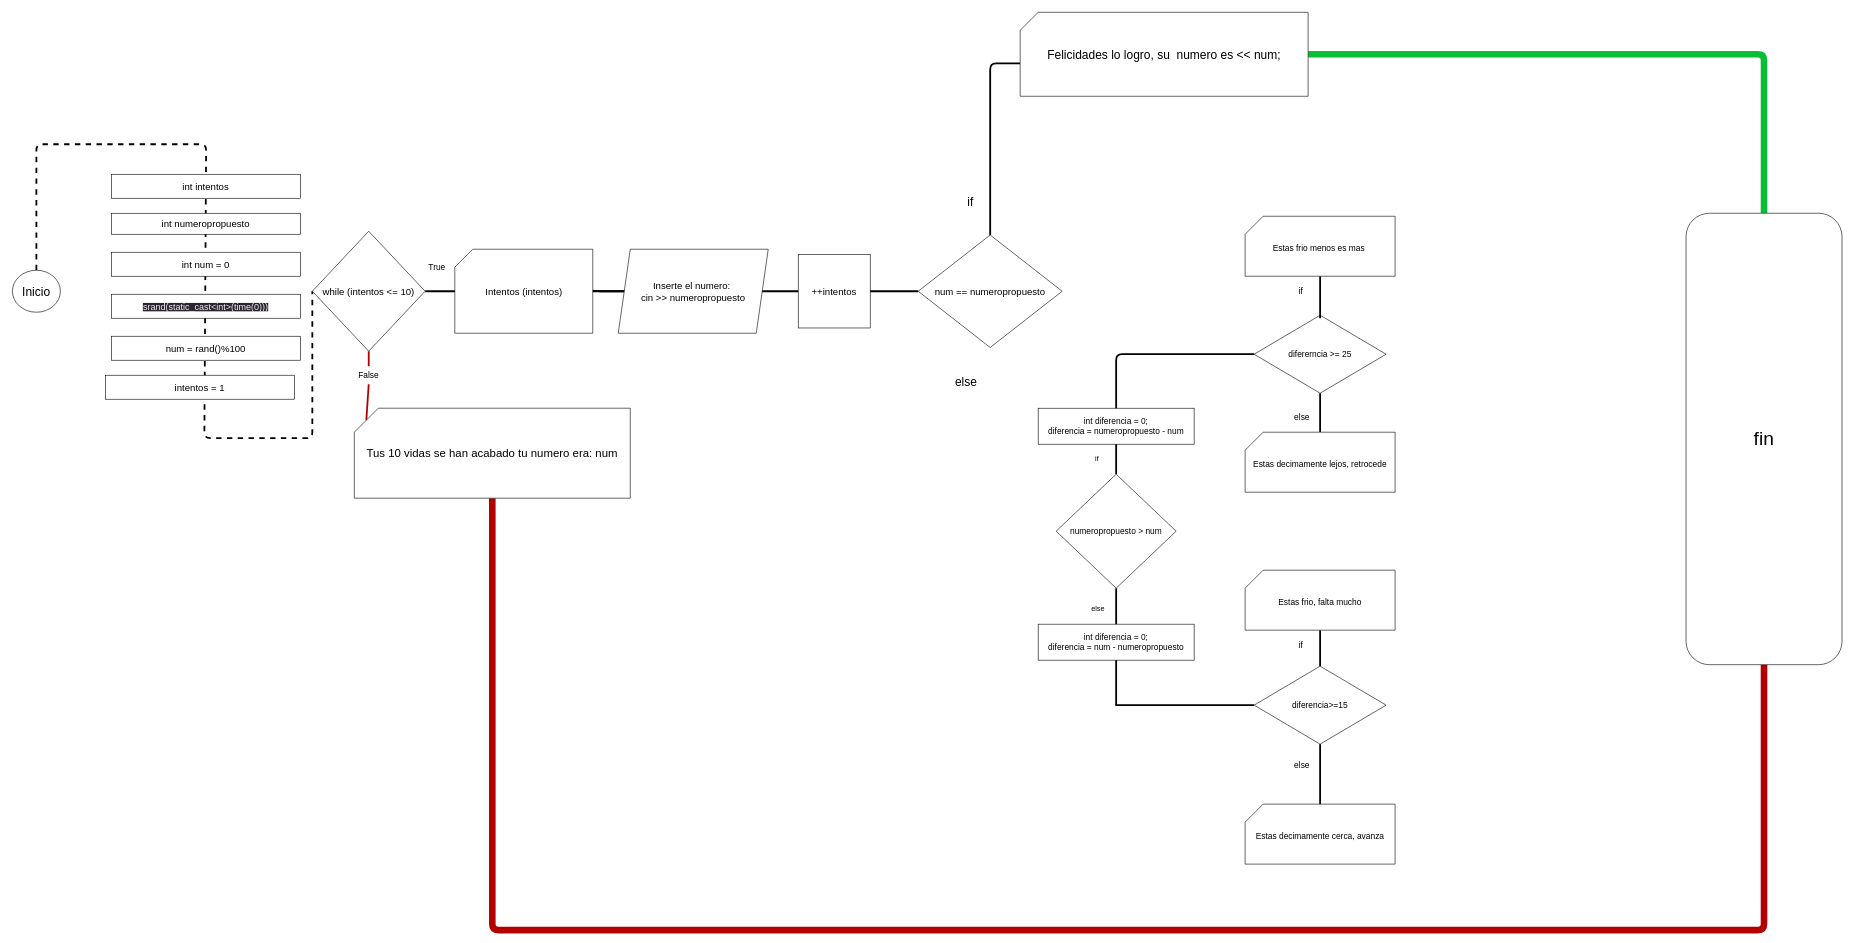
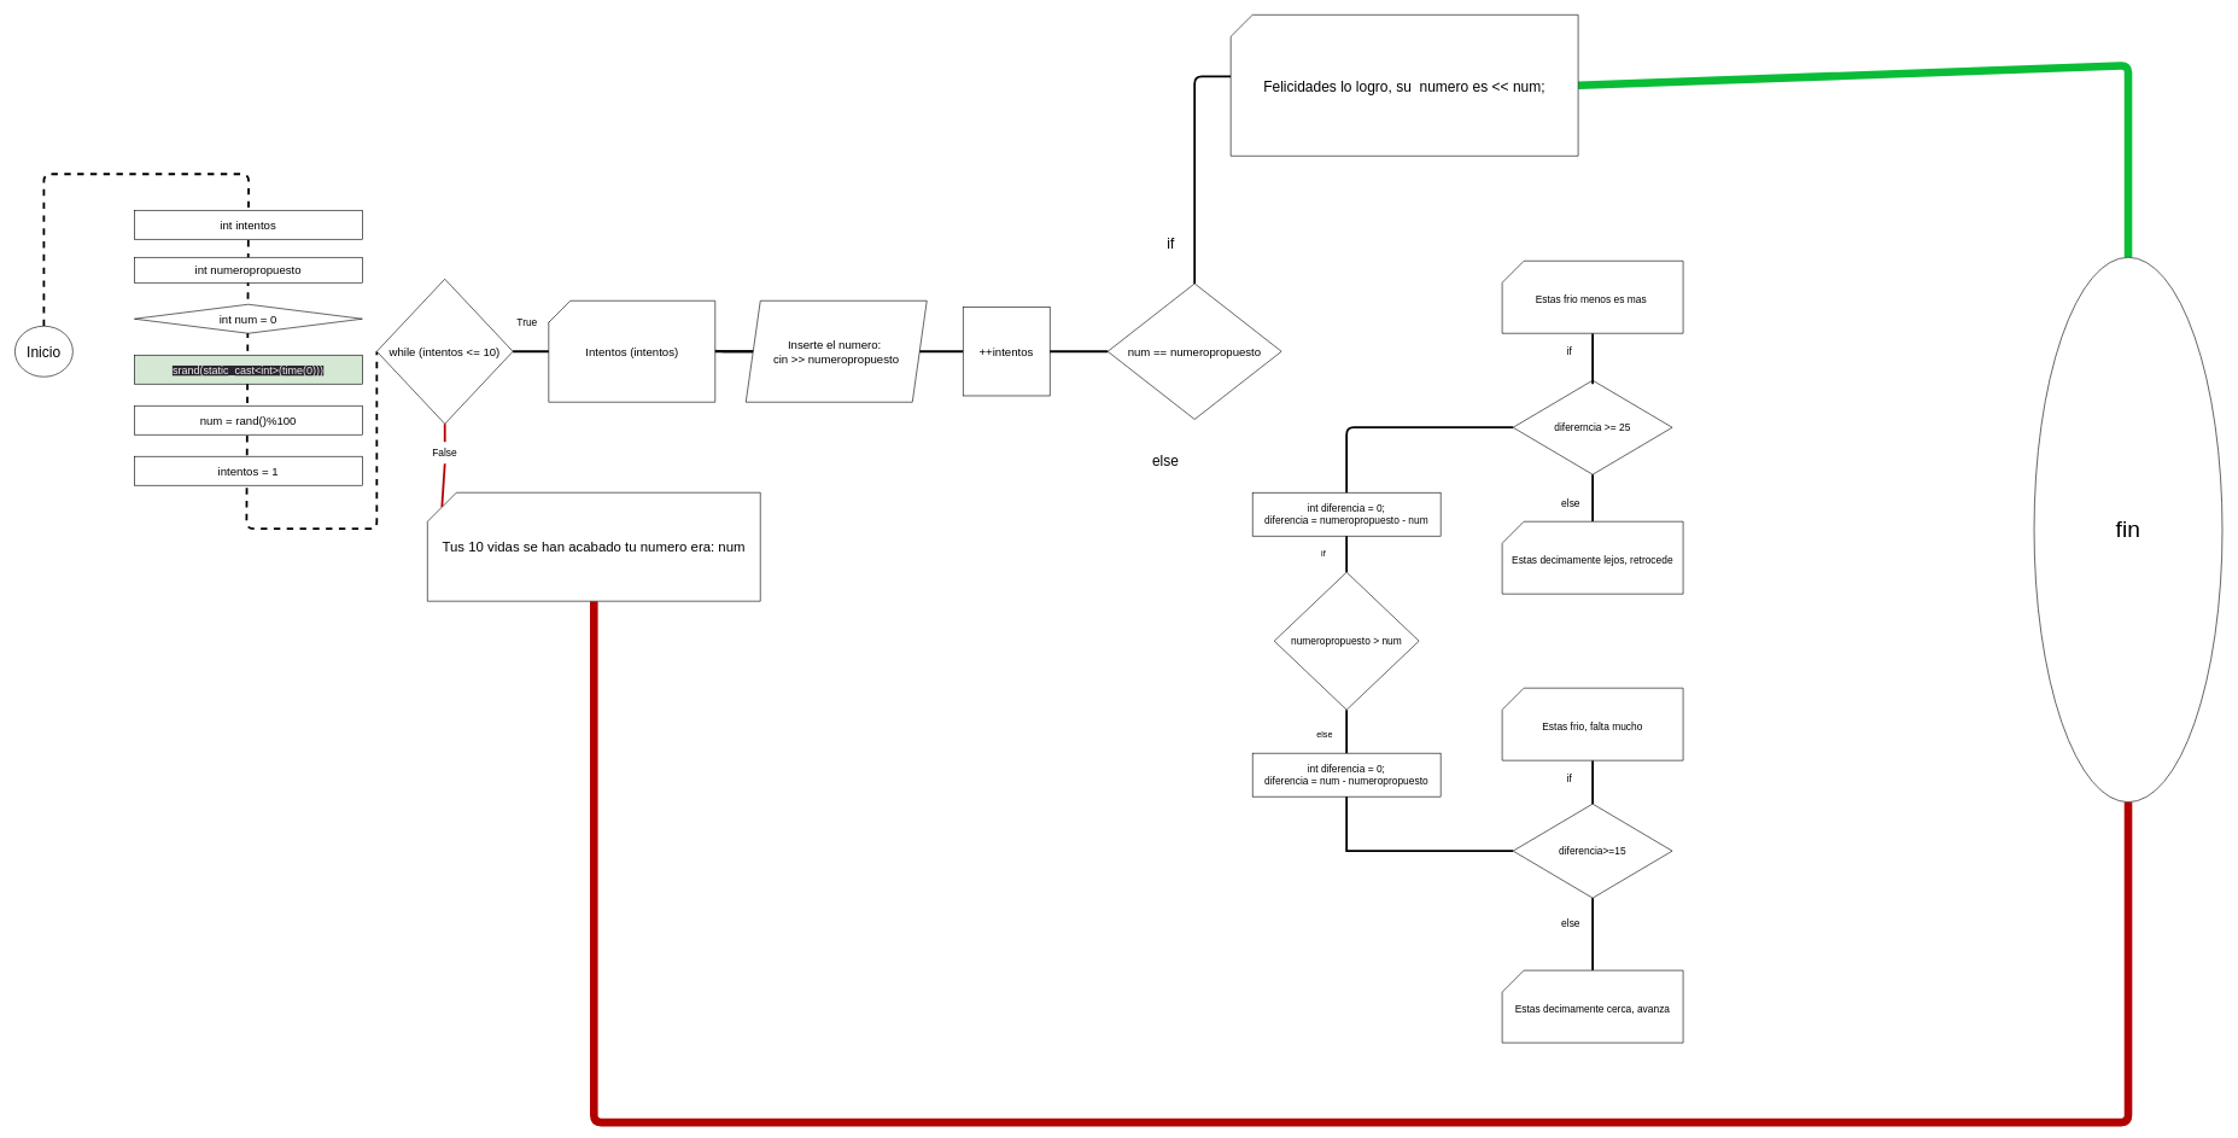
  <mxCell id="0" />
  <mxCell id="1" parent="0" />
  <mxCell id="2" style="edgeStyle=none;html=1;exitX=0.5;exitY=0;exitDx=0;exitDy=0;strokeWidth=3;fontSize=19;endArrow=none;endFill=0;entryX=0;entryY=0.5;entryDx=0;entryDy=0;dashed=1;" parent="1" source="3" target="11" edge="1"><mxGeometry relative="1" as="geometry"><mxPoint x="540" y="710" as="targetPoint" /><Array as="points"><mxPoint x="60" y="240" /><mxPoint x="343" y="240" /><mxPoint x="340" y="730" /><mxPoint x="520" y="730" /></Array></mxGeometry></mxCell>
  <mxCell id="3" value="&lt;font style=&quot;font-size: 20px;&quot;&gt;Inicio&lt;/font&gt;" style="ellipse;whiteSpace=wrap;html=1;" parent="1" vertex="1"><mxGeometry x="20" y="450" width="80" height="70" as="geometry" /></mxCell>
  <mxCell id="4" value="&lt;font style=&quot;font-size: 16px;&quot;&gt;int intentos&lt;/font&gt;" style="rounded=0;whiteSpace=wrap;html=1;" parent="1" vertex="1"><mxGeometry x="185" y="290" width="315" height="40" as="geometry" /></mxCell>
  <mxCell id="5" value="&lt;font style=&quot;font-size: 16px;&quot;&gt;int numeropropuesto&lt;/font&gt;" style="rounded=0;whiteSpace=wrap;html=1;" parent="1" vertex="1"><mxGeometry x="185" y="355" width="315" height="35" as="geometry" /></mxCell>
- <mxCell id="6" value="&lt;font style=&quot;font-size: 16px;&quot;&gt;int num = 0&lt;/font&gt;" style="rounded=0;whiteSpace=wrap;html=1;" parent="1" vertex="1"><mxGeometry x="185" y="420" width="315" height="40" as="geometry" /></mxCell>
+ <mxCell id="6" value="&lt;font style=&quot;font-size: 16px;&quot;&gt;int num = 0&lt;/font&gt;" style="rhombus;whiteSpace=wrap;html=1;" parent="1" vertex="1"><mxGeometry x="185" y="420" width="315" height="40" as="geometry" /></mxCell>
  <mxCell id="7" value="&lt;font style=&quot;font-size: 16px;&quot;&gt;num = rand()%100&lt;/font&gt;" style="rounded=0;whiteSpace=wrap;html=1;" parent="1" vertex="1"><mxGeometry x="185" y="560" width="315" height="40" as="geometry" /></mxCell>
- <mxCell id="8" value="&lt;font style=&quot;font-size: 16px;&quot;&gt;intentos = 1&lt;/font&gt;" style="rounded=0;whiteSpace=wrap;html=1;" parent="1" vertex="1"><mxGeometry x="175" y="625" width="315" height="40" as="geometry" /></mxCell>
+ <mxCell id="8" value="&lt;font style=&quot;font-size: 16px;&quot;&gt;intentos = 1&lt;/font&gt;" style="rounded=0;whiteSpace=wrap;html=1;" parent="1" vertex="1"><mxGeometry x="185" y="630" width="315" height="40" as="geometry" /></mxCell>
  <mxCell id="9" style="edgeStyle=none;html=1;exitX=0.5;exitY=1;exitDx=0;exitDy=0;entryX=0.5;entryY=0;entryDx=0;entryDy=0;fontSize=19;strokeWidth=3;endArrow=none;endFill=0;fillColor=#e51400;strokeColor=#B20000;" parent="1" source="11" target="48" edge="1"><mxGeometry relative="1" as="geometry" /></mxCell>
  <mxCell id="10" style="edgeStyle=none;html=1;entryX=0;entryY=0.5;entryDx=0;entryDy=0;strokeWidth=3;fontSize=19;endArrow=none;endFill=0;exitX=1;exitY=0.5;exitDx=0;exitDy=0;" parent="1" source="47" target="18" edge="1"><mxGeometry relative="1" as="geometry"><Array as="points"><mxPoint x="990" y="485" /></Array></mxGeometry></mxCell>
  <mxCell id="11" value="&lt;font style=&quot;font-size: 16px;&quot;&gt;while (intentos &amp;lt;= 10)&lt;/font&gt;" style="rhombus;whiteSpace=wrap;html=1;" parent="1" vertex="1"><mxGeometry x="520" y="385" width="188" height="200" as="geometry" /></mxCell>
  <mxCell id="12" value="" style="edgeStyle=none;html=1;strokeWidth=3;fontSize=19;endArrow=none;endFill=0;" parent="1" source="14" target="15" edge="1"><mxGeometry relative="1" as="geometry" /></mxCell>
  <mxCell id="13" style="edgeStyle=none;html=1;exitX=1;exitY=0.5;exitDx=0;exitDy=0;exitPerimeter=0;entryX=1;entryY=0.5;entryDx=0;entryDy=0;strokeWidth=3;fontSize=19;endArrow=none;endFill=0;" parent="1" source="14" target="11" edge="1"><mxGeometry relative="1" as="geometry" /></mxCell>
  <mxCell id="14" value="&lt;font style=&quot;font-size: 16px;&quot;&gt;Intentos (intentos)&lt;/font&gt;" style="shape=card;whiteSpace=wrap;html=1;" parent="1" vertex="1"><mxGeometry x="757.5" y="415" width="230" height="140" as="geometry" /></mxCell>
  <mxCell id="15" value="&lt;font style=&quot;font-size: 16px;&quot;&gt;Inserte el numero:&amp;nbsp;&lt;br&gt;cin &amp;gt;&amp;gt; numeropropuesto&lt;/font&gt;" style="shape=parallelogram;perimeter=parallelogramPerimeter;whiteSpace=wrap;html=1;fixedSize=1;" parent="1" vertex="1"><mxGeometry x="1030" y="415" width="250" height="140" as="geometry" /></mxCell>
  <mxCell id="16" value="&lt;font style=&quot;font-size: 16px;&quot;&gt;++intentos&lt;/font&gt;" style="rounded=0;whiteSpace=wrap;html=1;" parent="1" vertex="1"><mxGeometry x="1330" y="423.75" width="120" height="122.5" as="geometry" /></mxCell>
  <mxCell id="17" style="edgeStyle=none;html=1;exitX=0.5;exitY=0;exitDx=0;exitDy=0;strokeWidth=3;fontSize=20;endArrow=none;endFill=0;entryX=0;entryY=0;entryDx=0;entryDy=85;entryPerimeter=0;" parent="1" source="18" target="26" edge="1"><mxGeometry relative="1" as="geometry"><mxPoint x="1649" y="80" as="targetPoint" /><Array as="points"><mxPoint x="1650" y="105" /></Array></mxGeometry></mxCell>
  <mxCell id="18" value="&lt;font style=&quot;font-size: 16px;&quot;&gt;num == numeropropuesto&lt;/font&gt;" style="rhombus;whiteSpace=wrap;html=1;" parent="1" vertex="1"><mxGeometry x="1530" y="391.25" width="240" height="187.5" as="geometry" /></mxCell>
  <mxCell id="19" style="edgeStyle=none;html=1;exitX=0.5;exitY=0;exitDx=0;exitDy=0;strokeWidth=3;fontSize=20;endArrow=none;endFill=0;entryX=0;entryY=0.5;entryDx=0;entryDy=0;" parent="1" source="21" target="22" edge="1"><mxGeometry relative="1" as="geometry"><mxPoint x="1860.182" y="590" as="targetPoint" /><Array as="points"><mxPoint x="1860" y="590" /></Array></mxGeometry></mxCell>
  <mxCell id="20" style="edgeStyle=none;html=1;exitX=0.5;exitY=1;exitDx=0;exitDy=0;strokeWidth=3;fontSize=20;endArrow=none;endFill=0;entryX=0;entryY=0.5;entryDx=0;entryDy=0;rounded=0;" parent="1" source="21" target="23" edge="1"><mxGeometry relative="1" as="geometry"><mxPoint x="1860.182" y="1230" as="targetPoint" /><Array as="points"><mxPoint x="1860" y="1175" /></Array></mxGeometry></mxCell>
  <mxCell id="21" value="&lt;font style=&quot;font-size: 14px;&quot;&gt;numeropropuesto &amp;gt; num&lt;/font&gt;" style="rhombus;whiteSpace=wrap;html=1;" parent="1" vertex="1"><mxGeometry x="1760" y="790" width="200" height="190" as="geometry" /></mxCell>
  <mxCell id="22" value="&lt;font style=&quot;font-size: 14px;&quot;&gt;difererncia &amp;gt;= 25&lt;/font&gt;" style="rhombus;whiteSpace=wrap;html=1;" parent="1" vertex="1"><mxGeometry x="2090" y="525" width="220" height="130" as="geometry" /></mxCell>
  <mxCell id="23" value="&lt;font style=&quot;font-size: 14px;&quot;&gt;diferencia&amp;gt;=15&lt;/font&gt;" style="rhombus;whiteSpace=wrap;html=1;" parent="1" vertex="1"><mxGeometry x="2090" y="1110" width="220" height="130" as="geometry" /></mxCell>
- <mxCell id="24" value="&lt;span style=&quot;color: rgb(240, 240, 240); font-family: Helvetica; font-style: normal; font-variant-ligatures: normal; font-variant-caps: normal; font-weight: 400; letter-spacing: normal; orphans: 2; text-align: center; text-indent: 0px; text-transform: none; widows: 2; word-spacing: 0px; -webkit-text-stroke-width: 0px; background-color: rgb(42, 37, 47); text-decoration-thickness: initial; text-decoration-style: initial; text-decoration-color: initial; float: none; display: inline !important;&quot;&gt;&lt;font style=&quot;font-size: 15px;&quot;&gt;srand(static_cast&amp;lt;int&amp;gt;(time(0)))&lt;/font&gt;&lt;/span&gt;" style="rounded=0;whiteSpace=wrap;html=1;" parent="1" vertex="1"><mxGeometry x="185" y="490" width="315" height="40" as="geometry" /></mxCell>
+ <mxCell id="24" value="&lt;span style=&quot;color: rgb(240, 240, 240); font-family: Helvetica; font-style: normal; font-variant-ligatures: normal; font-variant-caps: normal; font-weight: 400; letter-spacing: normal; orphans: 2; text-align: center; text-indent: 0px; text-transform: none; widows: 2; word-spacing: 0px; -webkit-text-stroke-width: 0px; background-color: rgb(42, 37, 47); text-decoration-thickness: initial; text-decoration-style: initial; text-decoration-color: initial; float: none; display: inline !important;&quot;&gt;&lt;font style=&quot;font-size: 15px;&quot;&gt;srand(static_cast&amp;lt;int&amp;gt;(time(0)))&lt;/font&gt;&lt;/span&gt;" style="rounded=0;whiteSpace=wrap;html=1;fillColor=#d5e8d4;" parent="1" vertex="1"><mxGeometry x="185" y="490" width="315" height="40" as="geometry" /></mxCell>
  <mxCell id="25" style="edgeStyle=none;html=1;exitX=1;exitY=0.5;exitDx=0;exitDy=0;exitPerimeter=0;fontSize=38;entryX=0.5;entryY=0;entryDx=0;entryDy=0;strokeWidth=11;endArrow=none;endFill=0;fillColor=#008a00;strokeColor=#0abd37;" parent="1" source="26" target="38" edge="1"><mxGeometry relative="1" as="geometry"><mxPoint x="3340" y="92" as="targetPoint" /><Array as="points"><mxPoint x="2940" y="90" /></Array></mxGeometry></mxCell>
- <mxCell id="26" value="&lt;font style=&quot;font-size: 20px;&quot;&gt;Felicidades lo logro, su&amp;nbsp; numero es &amp;lt;&amp;lt; num;&lt;/font&gt;" style="shape=card;whiteSpace=wrap;html=1;" parent="1" vertex="1"><mxGeometry x="1700" y="20" width="480" height="140" as="geometry" /></mxCell>
+ <mxCell id="26" value="&lt;font style=&quot;font-size: 20px;&quot;&gt;Felicidades lo logro, su&amp;nbsp; numero es &amp;lt;&amp;lt; num;&lt;/font&gt;" style="shape=card;whiteSpace=wrap;html=1;" parent="1" vertex="1"><mxGeometry x="1700" y="20" width="480" height="195" as="geometry" /></mxCell>
  <mxCell id="27" value="&lt;font style=&quot;font-size: 14px;&quot;&gt;int diferencia = 0;&lt;br&gt;diferencia = numeropropuesto - num&lt;/font&gt;" style="rounded=0;whiteSpace=wrap;html=1;" parent="1" vertex="1"><mxGeometry x="1730" y="680" width="260" height="60" as="geometry" /></mxCell>
  <mxCell id="28" value="&lt;font style=&quot;font-size: 14px;&quot;&gt;int diferencia = 0;&lt;br&gt;diferencia = num - numeropropuesto&lt;/font&gt;" style="rounded=0;whiteSpace=wrap;html=1;" parent="1" vertex="1"><mxGeometry x="1730" y="1040" width="260" height="60" as="geometry" /></mxCell>
  <mxCell id="29" value="if&amp;nbsp;" style="text;html=1;strokeColor=none;fillColor=none;align=center;verticalAlign=middle;whiteSpace=wrap;rounded=0;" parent="1" vertex="1"><mxGeometry x="1800" y="750" width="60" height="30" as="geometry" /></mxCell>
  <mxCell id="30" value="else" style="text;html=1;strokeColor=none;fillColor=none;align=center;verticalAlign=middle;whiteSpace=wrap;rounded=0;" parent="1" vertex="1"><mxGeometry x="1800" y="1000" width="60" height="30" as="geometry" /></mxCell>
  <mxCell id="31" value="if&amp;nbsp;" style="text;html=1;strokeColor=none;fillColor=none;align=center;verticalAlign=middle;whiteSpace=wrap;rounded=0;fontSize=20;" parent="1" vertex="1"><mxGeometry x="1590" y="320" width="60" height="30" as="geometry" /></mxCell>
  <mxCell id="32" value="&lt;font style=&quot;font-size: 14px;&quot;&gt;else&lt;/font&gt;" style="text;html=1;strokeColor=none;fillColor=none;align=center;verticalAlign=middle;whiteSpace=wrap;rounded=0;" parent="1" vertex="1"><mxGeometry x="2140" y="1260" width="60" height="30" as="geometry" /></mxCell>
  <mxCell id="33" value="&lt;font style=&quot;font-size: 14px;&quot;&gt;else&lt;/font&gt;" style="text;html=1;strokeColor=none;fillColor=none;align=center;verticalAlign=middle;whiteSpace=wrap;rounded=0;" parent="1" vertex="1"><mxGeometry x="2140" y="680" width="60" height="30" as="geometry" /></mxCell>
  <mxCell id="34" value="&lt;font style=&quot;font-size: 14px;&quot;&gt;if&amp;nbsp;&lt;/font&gt;" style="text;html=1;strokeColor=none;fillColor=none;align=center;verticalAlign=middle;whiteSpace=wrap;rounded=0;" parent="1" vertex="1"><mxGeometry x="2140" y="470" width="60" height="30" as="geometry" /></mxCell>
  <mxCell id="35" value="&lt;font style=&quot;font-size: 14px;&quot;&gt;if&amp;nbsp;&lt;/font&gt;" style="text;html=1;strokeColor=none;fillColor=none;align=center;verticalAlign=middle;whiteSpace=wrap;rounded=0;" parent="1" vertex="1"><mxGeometry x="2140" y="1060" width="60" height="30" as="geometry" /></mxCell>
  <mxCell id="36" style="edgeStyle=none;html=1;exitX=0.5;exitY=0;exitDx=0;exitDy=0;exitPerimeter=0;entryX=0.5;entryY=1;entryDx=0;entryDy=0;strokeWidth=3;endArrow=none;endFill=0;" edge="1" parent="1" source="37" target="22"><mxGeometry relative="1" as="geometry" /></mxCell>
  <mxCell id="37" value="&lt;font style=&quot;font-size: 14px;&quot;&gt;Estas decimamente lejos, retrocede&lt;/font&gt;" style="shape=card;whiteSpace=wrap;html=1;fontSize=20;" parent="1" vertex="1"><mxGeometry x="2075" y="720" width="250" height="100" as="geometry" /></mxCell>
- <mxCell id="38" value="&lt;font style=&quot;font-size: 32px;&quot;&gt;fin&lt;/font&gt;" style="whiteSpace=wrap;html=1;fontSize=20;verticalAlign=middle;rounded=1;" parent="1" vertex="1"><mxGeometry x="2810" y="355" width="260" height="752.5" as="geometry" /></mxCell>
+ <mxCell id="38" value="&lt;font style=&quot;font-size: 32px;&quot;&gt;fin&lt;/font&gt;" style="ellipse;whiteSpace=wrap;html=1;fontSize=20;verticalAlign=middle;" parent="1" vertex="1"><mxGeometry x="2810" y="355" width="260" height="752.5" as="geometry" /></mxCell>
  <mxCell id="39" style="edgeStyle=none;html=1;exitX=0.5;exitY=1;exitDx=0;exitDy=0;exitPerimeter=0;strokeWidth=3;fontSize=20;endArrow=none;endFill=0;rounded=1;" parent="1" source="40" edge="1"><mxGeometry relative="1" as="geometry"><Array as="points" /><mxPoint x="2200" y="1110" as="targetPoint" /></mxGeometry></mxCell>
  <mxCell id="40" value="&lt;font style=&quot;font-size: 14px;&quot;&gt;Estas frio, falta mucho&lt;/font&gt;" style="shape=card;whiteSpace=wrap;html=1;fontSize=20;" parent="1" vertex="1"><mxGeometry x="2075" y="950" width="250" height="100" as="geometry" /></mxCell>
  <mxCell id="41" style="edgeStyle=none;html=1;exitX=0.5;exitY=0;exitDx=0;exitDy=0;exitPerimeter=0;strokeWidth=3;endArrow=none;endFill=0;" edge="1" parent="1" source="42" target="23"><mxGeometry relative="1" as="geometry" /></mxCell>
  <mxCell id="42" value="&lt;font style=&quot;font-size: 14px;&quot;&gt;Estas decimamente cerca, avanza&lt;/font&gt;" style="shape=card;whiteSpace=wrap;html=1;fontSize=20;" parent="1" vertex="1"><mxGeometry x="2075" y="1340" width="250" height="100" as="geometry" /></mxCell>
  <mxCell id="43" style="edgeStyle=none;html=1;exitX=0.5;exitY=1;exitDx=0;exitDy=0;exitPerimeter=0;strokeWidth=3;fontSize=20;endArrow=none;endFill=0;" parent="1" source="44" edge="1"><mxGeometry relative="1" as="geometry"><mxPoint x="2200" y="530" as="targetPoint" /></mxGeometry></mxCell>
  <mxCell id="44" value="&lt;font style=&quot;font-size: 14px;&quot;&gt;Estas frio menos es mas&amp;nbsp;&lt;/font&gt;" style="shape=card;whiteSpace=wrap;html=1;fontSize=20;" parent="1" vertex="1"><mxGeometry x="2075" y="360" width="250" height="100" as="geometry" /></mxCell>
  <mxCell id="45" value="" style="edgeStyle=none;html=1;fontSize=19;" parent="1" source="47" target="14" edge="1"><mxGeometry relative="1" as="geometry" /></mxCell>
  <mxCell id="46" style="edgeStyle=none;html=1;exitX=1;exitY=0.5;exitDx=0;exitDy=0;fontSize=19;" parent="1" source="47" target="14" edge="1"><mxGeometry relative="1" as="geometry" /></mxCell>
  <mxCell id="47" value="True" style="text;html=1;strokeColor=none;fillColor=none;align=center;verticalAlign=middle;whiteSpace=wrap;rounded=0;fontSize=14;" parent="1" vertex="1"><mxGeometry x="697.5" y="430" width="60" height="30" as="geometry" /></mxCell>
  <mxCell id="48" value="False" style="text;html=1;strokeColor=none;fillColor=none;align=center;verticalAlign=middle;whiteSpace=wrap;rounded=0;fontSize=14;strokeWidth=6;" parent="1" vertex="1"><mxGeometry x="584" y="610" width="60" height="30" as="geometry" /></mxCell>
  <mxCell id="49" style="edgeStyle=none;html=1;exitX=0.5;exitY=1;exitDx=0;exitDy=0;exitPerimeter=0;fontSize=19;entryX=0.5;entryY=1;entryDx=0;entryDy=0;strokeWidth=11;endArrow=none;endFill=0;fillColor=#e51400;strokeColor=#B20000;" parent="1" source="51" target="38" edge="1"><mxGeometry relative="1" as="geometry"><mxPoint x="2960" y="1550" as="targetPoint" /><Array as="points"><mxPoint x="820" y="1550" /><mxPoint x="2940" y="1550" /></Array></mxGeometry></mxCell>
  <mxCell id="50" style="edgeStyle=none;html=1;exitX=0;exitY=0;exitDx=20;exitDy=20;exitPerimeter=0;entryX=0.5;entryY=1;entryDx=0;entryDy=0;fontSize=19;strokeWidth=3;endArrow=none;endFill=0;fillColor=#e51400;strokeColor=#B20000;" parent="1" source="51" target="48" edge="1"><mxGeometry relative="1" as="geometry" /></mxCell>
  <mxCell id="51" value="&lt;font style=&quot;font-size: 19px;&quot;&gt;Tus 10 vidas se han acabado tu numero era: num&lt;/font&gt;" style="shape=card;whiteSpace=wrap;html=1;fontSize=14;size=40;" parent="1" vertex="1"><mxGeometry x="590" y="680" width="460" height="150" as="geometry" /></mxCell>
  <mxCell id="52" value="&lt;font style=&quot;font-size: 20px;&quot;&gt;else&lt;/font&gt;" style="text;html=1;strokeColor=none;fillColor=none;align=center;verticalAlign=middle;whiteSpace=wrap;rounded=0;fontSize=20;" parent="1" vertex="1"><mxGeometry x="1580" y="620" width="60" height="30" as="geometry" /></mxCell>
